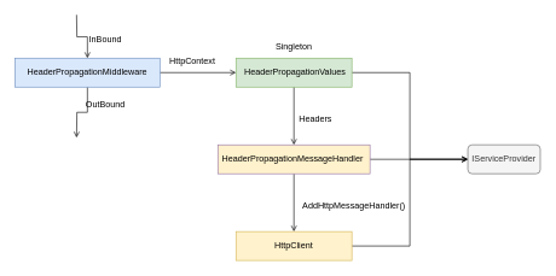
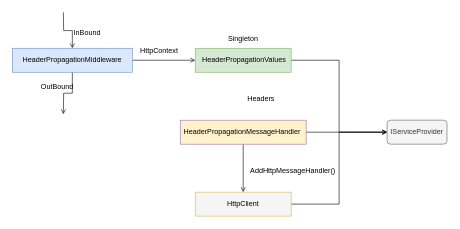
  <mxCell id="0" />
  <mxCell id="1" parent="0" />
  <mxCell id="2" style="edgeStyle=orthogonalEdgeStyle;rounded=0;orthogonalLoop=1;jettySize=auto;html=1;exitX=1;exitY=0.5;exitDx=0;exitDy=0;entryX=0;entryY=0.5;entryDx=0;entryDy=0;startArrow=none;startFill=0;endArrow=open;endFill=0;" edge="1" parent="1" source="5" target="10"><mxGeometry relative="1" as="geometry" /></mxCell>
  <mxCell id="3" style="edgeStyle=orthogonalEdgeStyle;rounded=0;orthogonalLoop=1;jettySize=auto;html=1;exitX=0.5;exitY=0;exitDx=0;exitDy=0;startArrow=open;startFill=0;endArrow=none;endFill=0;" edge="1" parent="1" source="5"><mxGeometry relative="1" as="geometry"><mxPoint x="105" y="20" as="targetPoint" /></mxGeometry></mxCell>
  <mxCell id="4" style="edgeStyle=orthogonalEdgeStyle;rounded=0;orthogonalLoop=1;jettySize=auto;html=1;exitX=0.5;exitY=1;exitDx=0;exitDy=0;startArrow=none;startFill=0;endArrow=open;endFill=0;" edge="1" parent="1" source="5"><mxGeometry relative="1" as="geometry"><mxPoint x="105" y="190" as="targetPoint" /></mxGeometry></mxCell>
  <mxCell id="5" value="HeaderPropagationMiddleware" style="rounded=0;whiteSpace=wrap;html=1;fillColor=#dae8fc;strokeColor=#6c8ebf;" vertex="1" parent="1"><mxGeometry x="20" y="80" width="200" height="40" as="geometry" /></mxCell>
  <mxCell id="6" value="InBound" style="text;html=1;strokeColor=none;fillColor=none;align=center;verticalAlign=middle;whiteSpace=wrap;rounded=0;" vertex="1" parent="1"><mxGeometry x="115" y="40" width="60" height="30" as="geometry" /></mxCell>
- <mxCell id="7" value="OutBound" style="text;html=1;strokeColor=none;fillColor=none;align=center;verticalAlign=middle;whiteSpace=wrap;rounded=0;" vertex="1" parent="1"><mxGeometry x="115" y="130" width="60" height="30" as="geometry" /></mxCell>
- <mxCell id="8" style="edgeStyle=orthogonalEdgeStyle;rounded=0;orthogonalLoop=1;jettySize=auto;html=1;exitX=0.5;exitY=1;exitDx=0;exitDy=0;entryX=0.5;entryY=0;entryDx=0;entryDy=0;startArrow=none;startFill=0;endArrow=open;endFill=0;" edge="1" parent="1" source="10" target="15"><mxGeometry relative="1" as="geometry" /></mxCell>
+ <mxCell id="7" value="OutBound" style="text;html=1;strokeColor=none;fillColor=none;align=center;verticalAlign=middle;whiteSpace=wrap;rounded=0;" vertex="1" parent="1"><mxGeometry x="65" y="130" width="60" height="30" as="geometry" /></mxCell>
  <mxCell id="9" style="edgeStyle=orthogonalEdgeStyle;rounded=0;orthogonalLoop=1;jettySize=auto;html=1;exitX=1;exitY=0.5;exitDx=0;exitDy=0;entryX=0;entryY=0.5;entryDx=0;entryDy=0;startArrow=none;startFill=0;endArrow=open;endFill=0;" edge="1" parent="1" source="10" target="20"><mxGeometry relative="1" as="geometry" /></mxCell>
  <mxCell id="10" value="&amp;nbsp;HeaderPropagationValues" style="rounded=0;whiteSpace=wrap;html=1;fillColor=#d5e8d4;strokeColor=#82b366;" vertex="1" parent="1"><mxGeometry x="325" y="80" width="160" height="40" as="geometry" /></mxCell>
  <mxCell id="11" value="HttpContext" style="text;html=1;strokeColor=none;fillColor=none;align=center;verticalAlign=middle;whiteSpace=wrap;rounded=0;" vertex="1" parent="1"><mxGeometry x="235" y="70" width="60" height="30" as="geometry" /></mxCell>
  <mxCell id="12" value="&lt;span class=&quot;pl-en&quot;&gt;Singleton&lt;/span&gt;" style="text;html=1;strokeColor=none;fillColor=none;align=center;verticalAlign=middle;whiteSpace=wrap;rounded=0;" vertex="1" parent="1"><mxGeometry x="375" y="50" width="60" height="30" as="geometry" /></mxCell>
  <mxCell id="13" style="edgeStyle=orthogonalEdgeStyle;rounded=0;orthogonalLoop=1;jettySize=auto;html=1;exitX=0.5;exitY=1;exitDx=0;exitDy=0;entryX=0.5;entryY=0;entryDx=0;entryDy=0;startArrow=none;startFill=0;endArrow=open;endFill=0;" edge="1" parent="1" source="15" target="18"><mxGeometry relative="1" as="geometry" /></mxCell>
  <mxCell id="14" style="edgeStyle=orthogonalEdgeStyle;rounded=0;orthogonalLoop=1;jettySize=auto;html=1;exitX=1;exitY=0.5;exitDx=0;exitDy=0;startArrow=none;startFill=0;endArrow=open;endFill=0;" edge="1" parent="1" source="15"><mxGeometry relative="1" as="geometry"><mxPoint x="645" y="220" as="targetPoint" /></mxGeometry></mxCell>
  <mxCell id="15" value="HeaderPropagationMessageHandler&amp;nbsp;" style="rounded=0;whiteSpace=wrap;html=1;fillColor=#fff2cc;strokeColor=#9673a6;" vertex="1" parent="1"><mxGeometry x="300" y="200" width="210" height="40" as="geometry" /></mxCell>
  <mxCell id="16" value="&lt;span class=&quot;pl-c&quot;&gt;Headers&lt;/span&gt;" style="text;html=1;strokeColor=none;fillColor=none;align=center;verticalAlign=middle;whiteSpace=wrap;rounded=0;" vertex="1" parent="1"><mxGeometry x="405" y="150" width="60" height="30" as="geometry" /></mxCell>
  <mxCell id="17" style="edgeStyle=orthogonalEdgeStyle;rounded=0;orthogonalLoop=1;jettySize=auto;html=1;exitX=1;exitY=0.5;exitDx=0;exitDy=0;entryX=0;entryY=0.5;entryDx=0;entryDy=0;startArrow=none;startFill=0;endArrow=open;endFill=0;" edge="1" parent="1" source="18" target="20"><mxGeometry relative="1" as="geometry" /></mxCell>
- <mxCell id="18" value="&lt;span class=&quot;pl-en&quot;&gt;HttpClient&lt;/span&gt;" style="rounded=0;whiteSpace=wrap;html=1;fillColor=#fff2cc;strokeColor=#d6b656;" vertex="1" parent="1"><mxGeometry x="325" y="320" width="160" height="40" as="geometry" /></mxCell>
+ <mxCell id="18" value="&lt;span class=&quot;pl-en&quot;&gt;HttpClient&lt;/span&gt;" style="rounded=0;whiteSpace=wrap;html=1;fillColor=#f5f5f5;strokeColor=#d6b656;" vertex="1" parent="1"><mxGeometry x="325" y="320" width="160" height="40" as="geometry" /></mxCell>
  <mxCell id="19" value="&lt;span class=&quot;pl-en&quot;&gt;AddHttpMessageHandler()&lt;/span&gt;" style="text;whiteSpace=wrap;html=1;" vertex="1" parent="1"><mxGeometry x="415" y="270" width="160" height="30" as="geometry" /></mxCell>
  <mxCell id="20" value="IServiceProvider" style="rounded=1;whiteSpace=wrap;html=1;fillColor=#f5f5f5;strokeColor=#666666;fontColor=#333333;" vertex="1" parent="1"><mxGeometry x="645" y="200" width="100" height="40" as="geometry" /></mxCell>
